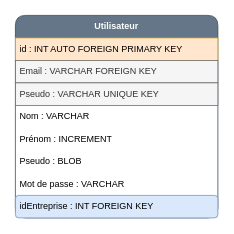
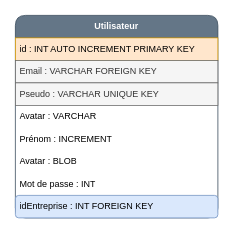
  <mxCell id="0" />
  <mxCell id="1" parent="0" />
  <mxCell id="2" value="&lt;b&gt;Utilisateur&lt;/b&gt;" style="swimlane;fontStyle=0;childLayout=stackLayout;horizontal=1;startSize=30;horizontalStack=0;resizeParent=1;resizeParentMax=0;resizeLast=0;collapsible=1;marginBottom=0;whiteSpace=wrap;html=1;rounded=1;fillColor=#647687;strokeColor=#314354;fontColor=#ffffff;" vertex="1" parent="1"><mxGeometry x="20" y="20" width="270" height="270" as="geometry" /></mxCell>
- <mxCell id="3" value="id : INT AUTO FOREIGN PRIMARY KEY" style="text;strokeColor=#d79b00;fillColor=#ffe6cc;align=left;verticalAlign=middle;spacingLeft=4;spacingRight=4;overflow=hidden;points=[[0,0.5],[1,0.5]];portConstraint=eastwest;rotatable=0;whiteSpace=wrap;html=1;" vertex="1" parent="2"><mxGeometry y="30" width="270" height="30" as="geometry" /></mxCell>
+ <mxCell id="3" value="id : INT AUTO INCREMENT PRIMARY KEY" style="text;strokeColor=#d79b00;fillColor=#ffe6cc;align=left;verticalAlign=middle;spacingLeft=4;spacingRight=4;overflow=hidden;points=[[0,0.5],[1,0.5]];portConstraint=eastwest;rotatable=0;whiteSpace=wrap;html=1;" vertex="1" parent="2"><mxGeometry y="30" width="270" height="30" as="geometry" /></mxCell>
  <mxCell id="4" value="Email : VARCHAR FOREIGN KEY" style="text;strokeColor=#666666;fillColor=#f5f5f5;align=left;verticalAlign=middle;spacingLeft=4;spacingRight=4;overflow=hidden;points=[[0,0.5],[1,0.5]];portConstraint=eastwest;rotatable=0;whiteSpace=wrap;html=1;fontColor=#333333;" vertex="1" parent="2"><mxGeometry y="60" width="270" height="30" as="geometry" /></mxCell>
  <mxCell id="5" value="Pseudo : VARCHAR UNIQUE KEY" style="text;strokeColor=#666666;fillColor=#f5f5f5;align=left;verticalAlign=middle;spacingLeft=4;spacingRight=4;overflow=hidden;points=[[0,0.5],[1,0.5]];portConstraint=eastwest;rotatable=0;whiteSpace=wrap;html=1;fontColor=#333333;" vertex="1" parent="2"><mxGeometry y="90" width="270" height="30" as="geometry" /></mxCell>
- <mxCell id="6" value="Nom : VARCHAR" style="text;strokeColor=none;fillColor=none;align=left;verticalAlign=middle;spacingLeft=4;spacingRight=4;overflow=hidden;points=[[0,0.5],[1,0.5]];portConstraint=eastwest;rotatable=0;whiteSpace=wrap;html=1;" vertex="1" parent="2"><mxGeometry y="120" width="270" height="30" as="geometry" /></mxCell>
+ <mxCell id="6" value="Avatar : VARCHAR" style="text;strokeColor=none;fillColor=none;align=left;verticalAlign=middle;spacingLeft=4;spacingRight=4;overflow=hidden;points=[[0,0.5],[1,0.5]];portConstraint=eastwest;rotatable=0;whiteSpace=wrap;html=1;" vertex="1" parent="2"><mxGeometry y="120" width="270" height="30" as="geometry" /></mxCell>
  <mxCell id="7" value="Prénom : INCREMENT" style="text;strokeColor=none;fillColor=none;align=left;verticalAlign=middle;spacingLeft=4;spacingRight=4;overflow=hidden;points=[[0,0.5],[1,0.5]];portConstraint=eastwest;rotatable=0;whiteSpace=wrap;html=1;" vertex="1" parent="2"><mxGeometry y="150" width="270" height="30" as="geometry" /></mxCell>
- <mxCell id="8" value="Pseudo : BLOB" style="text;strokeColor=none;fillColor=none;align=left;verticalAlign=middle;spacingLeft=4;spacingRight=4;overflow=hidden;points=[[0,0.5],[1,0.5]];portConstraint=eastwest;rotatable=0;whiteSpace=wrap;html=1;" vertex="1" parent="2"><mxGeometry y="180" width="270" height="30" as="geometry" /></mxCell>
- <mxCell id="9" value="Mot de passe : VARCHAR" style="text;strokeColor=none;fillColor=none;align=left;verticalAlign=middle;spacingLeft=4;spacingRight=4;overflow=hidden;points=[[0,0.5],[1,0.5]];portConstraint=eastwest;rotatable=0;whiteSpace=wrap;html=1;" vertex="1" parent="2"><mxGeometry y="210" width="270" height="30" as="geometry" /></mxCell>
+ <mxCell id="8" value="Avatar : BLOB" style="text;strokeColor=none;fillColor=none;align=left;verticalAlign=middle;spacingLeft=4;spacingRight=4;overflow=hidden;points=[[0,0.5],[1,0.5]];portConstraint=eastwest;rotatable=0;whiteSpace=wrap;html=1;" vertex="1" parent="2"><mxGeometry y="180" width="270" height="30" as="geometry" /></mxCell>
+ <mxCell id="9" value="Mot de passe : INT" style="text;strokeColor=none;fillColor=none;align=left;verticalAlign=middle;spacingLeft=4;spacingRight=4;overflow=hidden;points=[[0,0.5],[1,0.5]];portConstraint=eastwest;rotatable=0;whiteSpace=wrap;html=1;" vertex="1" parent="2"><mxGeometry y="210" width="270" height="30" as="geometry" /></mxCell>
  <mxCell id="10" value="idEntreprise : INT FOREIGN KEY" style="text;strokeColor=#6c8ebf;fillColor=#dae8fc;align=left;verticalAlign=middle;spacingLeft=4;spacingRight=4;overflow=hidden;points=[[0,0.5],[1,0.5]];portConstraint=eastwest;rotatable=0;whiteSpace=wrap;html=1;rounded=1;" vertex="1" parent="2"><mxGeometry y="240" width="270" height="30" as="geometry" /></mxCell>
